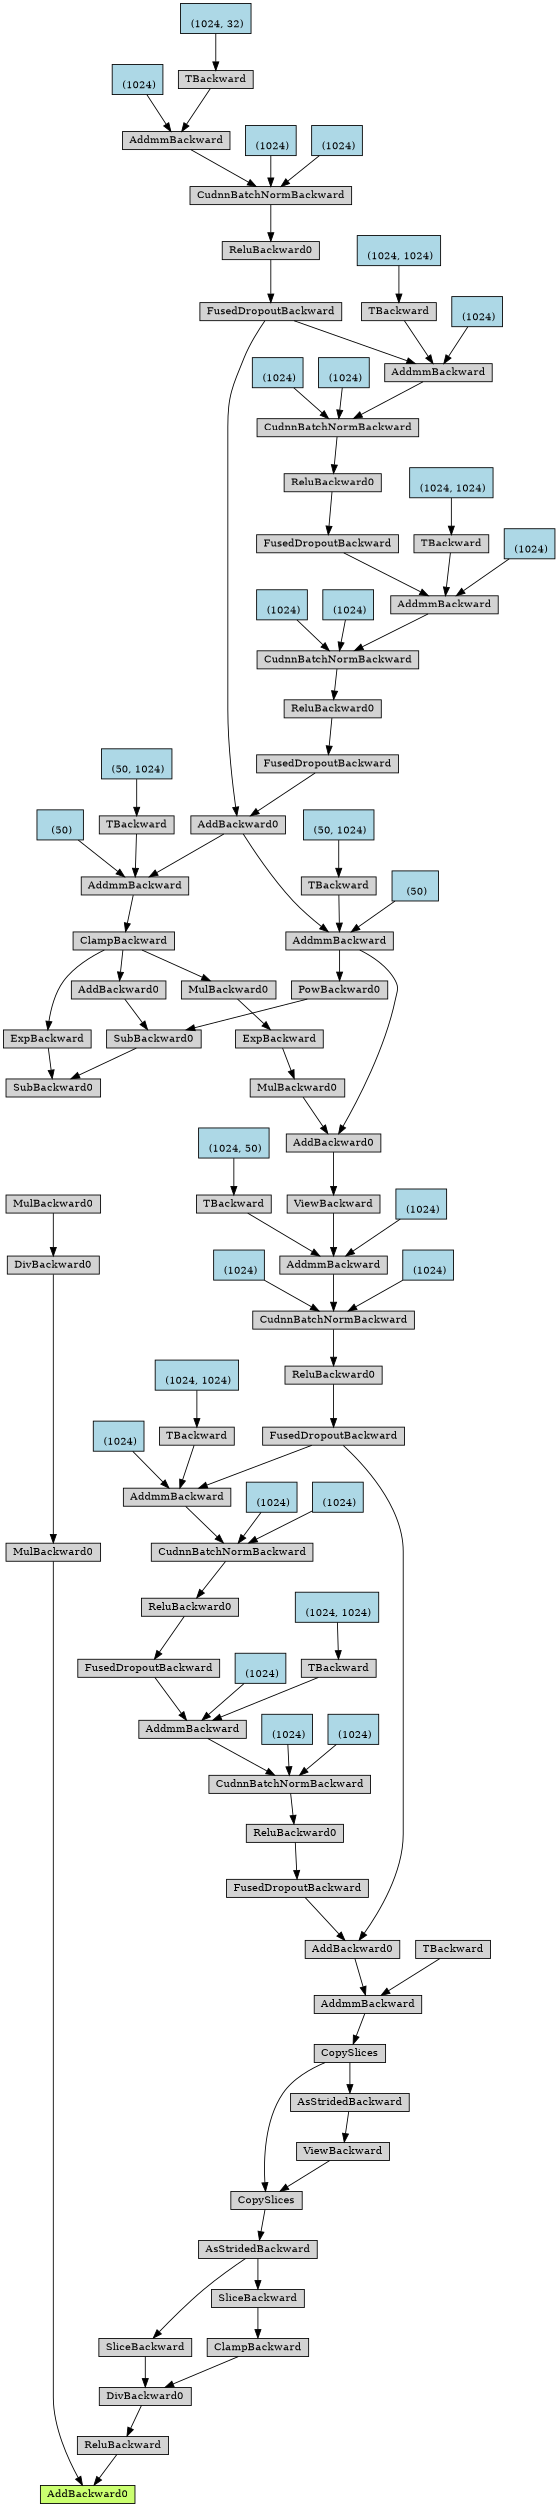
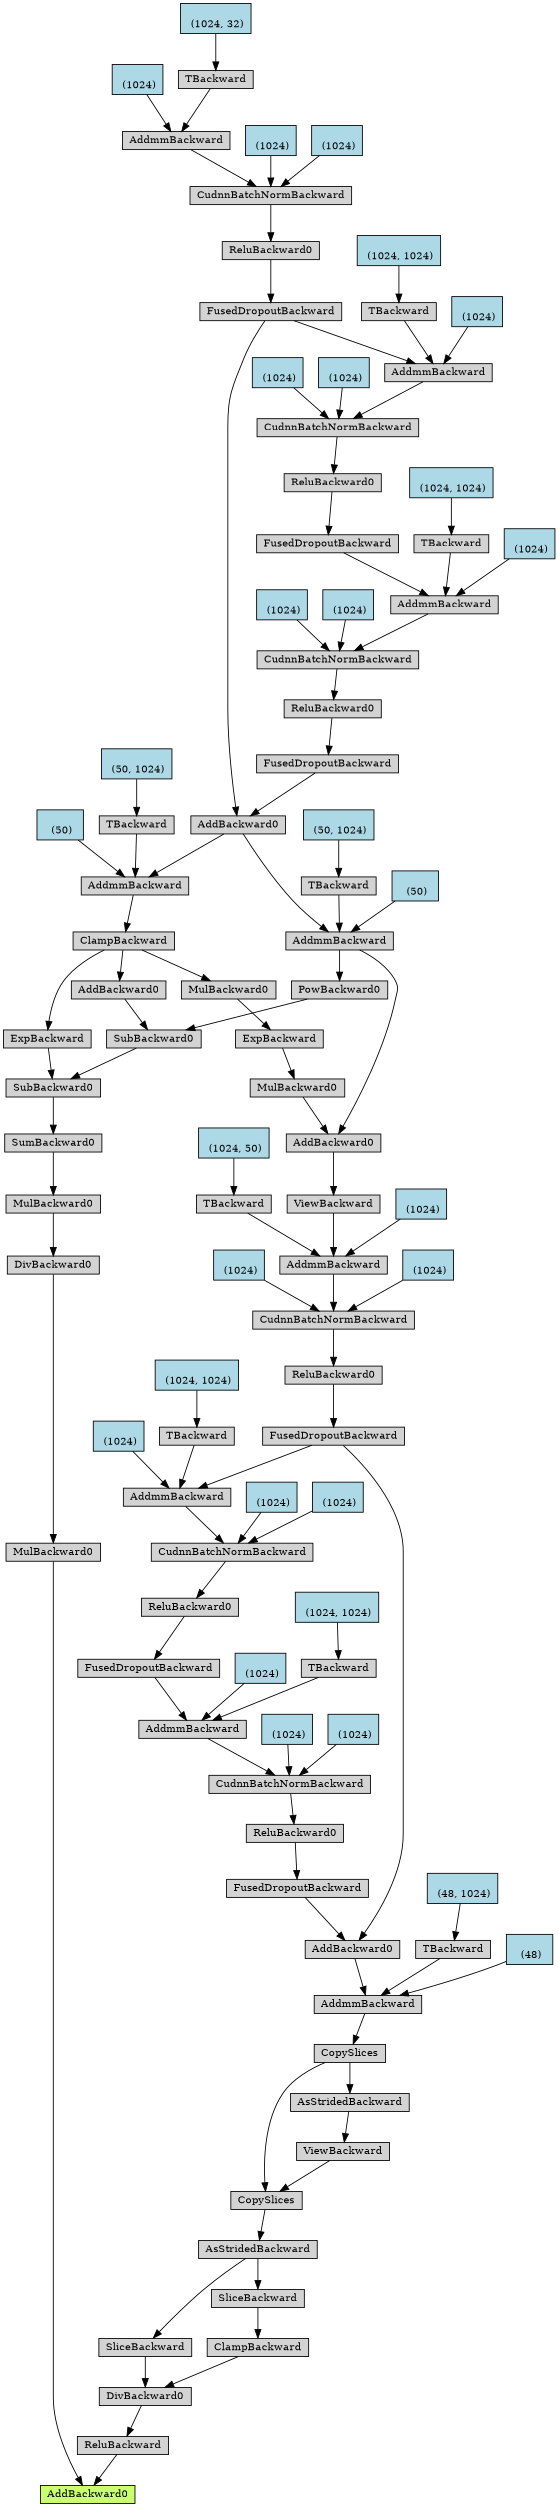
  digraph {
    node [align=left fontsize=12 ranksep=0.1 shape=box style=filled]
    n1 [fillcolor=darkolivegreen1 height=0.2 label=AddBackward0]
    n2 [height=0.2 label=ReluBackward]
    n3 [height=0.2 label=DivBackward0]
    n4 [height=0.2 label=SliceBackward]
    n5 [height=0.2 label=AsStridedBackward]
    n6 [height=0.2 label=SliceBackward]
    n7 [height=0.2 label=ClampBackward]
    n8 [height=0.2 label=CopySlices]
    n9 [height=0.2 label=CopySlices]
    n10 [height=0.2 label=AsStridedBackward]
    n11 [height=0.2 label=ViewBackward]
    n12 [height=0.2 label=AddmmBackward]
+   n13 [fillcolor=lightblue height=0.2 label="\n (48)"]
    n14 [height=0.2 label=AddBackward0]
    n15 [height=0.2 label=FusedDropoutBackward]
    n16 [height=0.2 label=ReluBackward0]
    n17 [height=0.2 label=CudnnBatchNormBackward]
    n18 [height=0.2 label=AddmmBackward]
    n19 [fillcolor=lightblue height=0.2 label="\n (1024)"]
    n20 [height=0.2 label=FusedDropoutBackward]
    n21 [height=0.2 label=ReluBackward0]
    n22 [height=0.2 label=CudnnBatchNormBackward]
    n23 [height=0.2 label=AddmmBackward]
    n24 [fillcolor=lightblue height=0.2 label="\n (1024)"]
    n25 [height=0.2 label=FusedDropoutBackward]
    n26 [height=0.2 label=ReluBackward0]
    n27 [height=0.2 label=CudnnBatchNormBackward]
    n28 [height=0.2 label=AddmmBackward]
    n29 [fillcolor=lightblue height=0.2 label="\n (1024)"]
    n30 [height=0.2 label=ViewBackward]
    n31 [height=0.2 label=AddBackward0]
    n32 [height=0.2 label=AddmmBackward]
    n33 [height=0.2 label=PowBackward0]
    n34 [height=0.2 label=SubBackward0]
    n35 [fillcolor=lightblue height=0.2 label="\n (50)"]
    n36 [height=0.2 label=AddBackward0]
    n37 [height=0.2 label=AddmmBackward]
    n38 [height=0.2 label=ClampBackward]
    n39 [height=0.2 label=FusedDropoutBackward]
    n40 [height=0.2 label=ReluBackward0]
    n41 [height=0.2 label=CudnnBatchNormBackward]
    n42 [height=0.2 label=AddmmBackward]
    n43 [fillcolor=lightblue height=0.2 label="\n (1024)"]
    n44 [height=0.2 label=FusedDropoutBackward]
    n45 [height=0.2 label=ReluBackward0]
    n46 [height=0.2 label=CudnnBatchNormBackward]
    n47 [height=0.2 label=AddmmBackward]
    n48 [fillcolor=lightblue height=0.2 label="\n (1024)"]
    n49 [height=0.2 label=FusedDropoutBackward]
    n50 [height=0.2 label=ReluBackward0]
    n51 [height=0.2 label=CudnnBatchNormBackward]
    n52 [height=0.2 label=AddmmBackward]
    n53 [fillcolor=lightblue height=0.2 label="\n (1024)"]
    n54 [height=0.2 label=TBackward]
    n55 [fillcolor=lightblue height=0.2 label="\n (1024, 32)"]
    n56 [fillcolor=lightblue height=0.2 label="\n (1024)"]
    n57 [fillcolor=lightblue height=0.2 label="\n (1024)"]
    n58 [height=0.2 label=TBackward]
    n59 [fillcolor=lightblue height=0.2 label="\n (1024, 1024)"]
    n60 [fillcolor=lightblue height=0.2 label="\n (1024)"]
    n61 [fillcolor=lightblue height=0.2 label="\n (1024)"]
    n62 [height=0.2 label=TBackward]
    n63 [fillcolor=lightblue height=0.2 label="\n (1024, 1024)"]
    n64 [fillcolor=lightblue height=0.2 label="\n (1024)"]
    n65 [fillcolor=lightblue height=0.2 label="\n (1024)"]
    n66 [height=0.2 label=TBackward]
    n67 [fillcolor=lightblue height=0.2 label="\n (50, 1024)"]
    n68 [height=0.2 label=MulBackward0]
    n69 [height=0.2 label=ExpBackward]
    n70 [height=0.2 label=MulBackward0]
    n71 [height=0.2 label=AddBackward0]
    n72 [height=0.2 label=ExpBackward]
    n73 [height=0.2 label=SubBackward0]
    n74 [fillcolor=lightblue height=0.2 label="\n (50)"]
    n75 [height=0.2 label=TBackward]
    n76 [fillcolor=lightblue height=0.2 label="\n (50, 1024)"]
    n77 [height=0.2 label=TBackward]
    n78 [fillcolor=lightblue height=0.2 label="\n (1024, 50)"]
    n79 [fillcolor=lightblue height=0.2 label="\n (1024)"]
    n80 [fillcolor=lightblue height=0.2 label="\n (1024)"]
    n81 [height=0.2 label=TBackward]
    n82 [fillcolor=lightblue height=0.2 label="\n (1024, 1024)"]
    n83 [fillcolor=lightblue height=0.2 label="\n (1024)"]
    n84 [fillcolor=lightblue height=0.2 label="\n (1024)"]
    n85 [height=0.2 label=TBackward]
    n86 [fillcolor=lightblue height=0.2 label="\n (1024, 1024)"]
    n87 [fillcolor=lightblue height=0.2 label="\n (1024)"]
    n88 [fillcolor=lightblue height=0.2 label="\n (1024)"]
    n89 [height=0.2 label=TBackward]
+   n90 [fillcolor=lightblue height=0.2 label="\n (48, 1024)"]
    n91 [height=0.2 label=MulBackward0]
    n92 [height=0.2 label=DivBackward0]
    n93 [height=0.2 label=MulBackward0]
+   n94 [height=0.2 label=SumBackward0]
    n2 -> n1
    n3 -> n2
    n4 -> n3
    n5 -> n4
    n5 -> n6
    n6 -> n7
    n7 -> n3
    n8 -> n5
    n9 -> n8
    n9 -> n10
    n10 -> n11
    n11 -> n8
    n12 -> n9
+   n13 -> n12
    n14 -> n12
    n15 -> n14
    n16 -> n15
    n17 -> n16
    n18 -> n17
    n19 -> n18
    n20 -> n18
    n21 -> n20
    n22 -> n21
    n23 -> n22
    n24 -> n23
    n25 -> n14
    n25 -> n23
    n26 -> n25
    n27 -> n26
    n28 -> n27
    n29 -> n28
    n30 -> n28
    n31 -> n30
    n32 -> n31
    n32 -> n33
    n33 -> n34
    n34 -> n73
    n35 -> n32
    n36 -> n32
    n36 -> n37
    n37 -> n38
    n38 -> n70
    n38 -> n71
    n38 -> n72
    n39 -> n36
    n40 -> n39
    n41 -> n40
    n42 -> n41
    n43 -> n42
    n44 -> n42
    n45 -> n44
    n46 -> n45
    n47 -> n46
    n48 -> n47
    n49 -> n36
    n49 -> n47
    n50 -> n49
    n51 -> n50
    n52 -> n51
    n53 -> n52
    n54 -> n52
    n55 -> n54
    n56 -> n51
    n57 -> n51
    n58 -> n47
    n59 -> n58
    n60 -> n46
    n61 -> n46
    n62 -> n42
    n63 -> n62
    n64 -> n41
    n65 -> n41
    n66 -> n32
    n67 -> n66
    n68 -> n31
    n69 -> n68
    n70 -> n69
    n71 -> n34
    n72 -> n73
+   n73 -> n94
    n74 -> n37
    n75 -> n37
    n76 -> n75
    n77 -> n28
    n78 -> n77
    n79 -> n27
    n80 -> n27
    n81 -> n23
    n82 -> n81
    n83 -> n22
    n84 -> n22
    n85 -> n18
    n86 -> n85
    n87 -> n17
    n88 -> n17
    n89 -> n12
+   n90 -> n89
    n91 -> n1
    n92 -> n91
    n93 -> n92
+   n94 -> n93
  }
